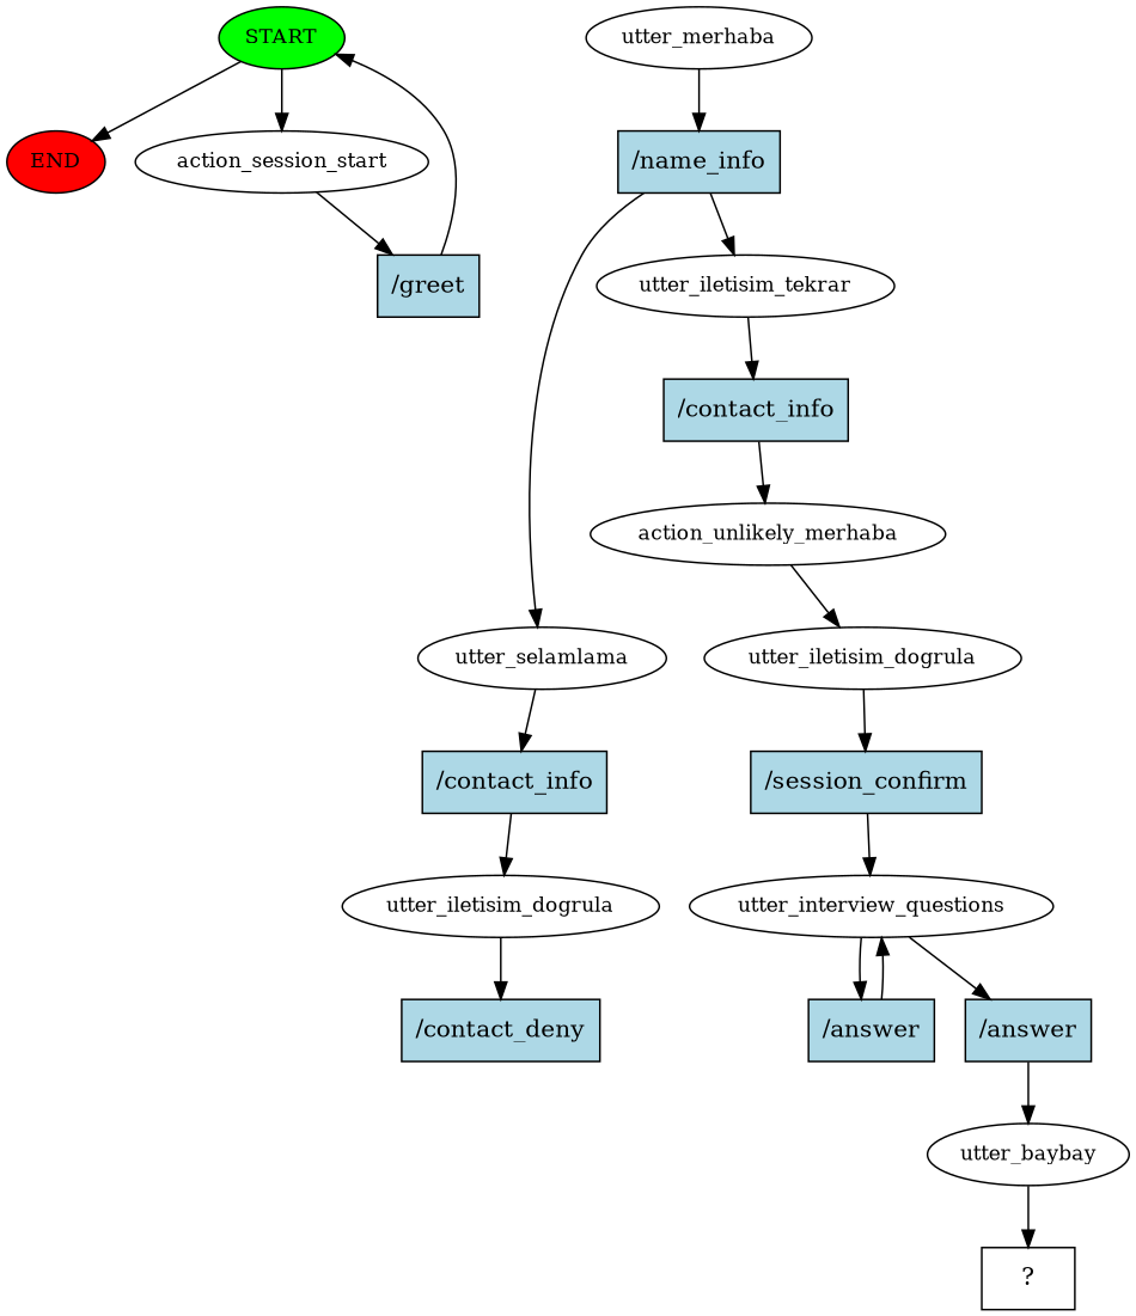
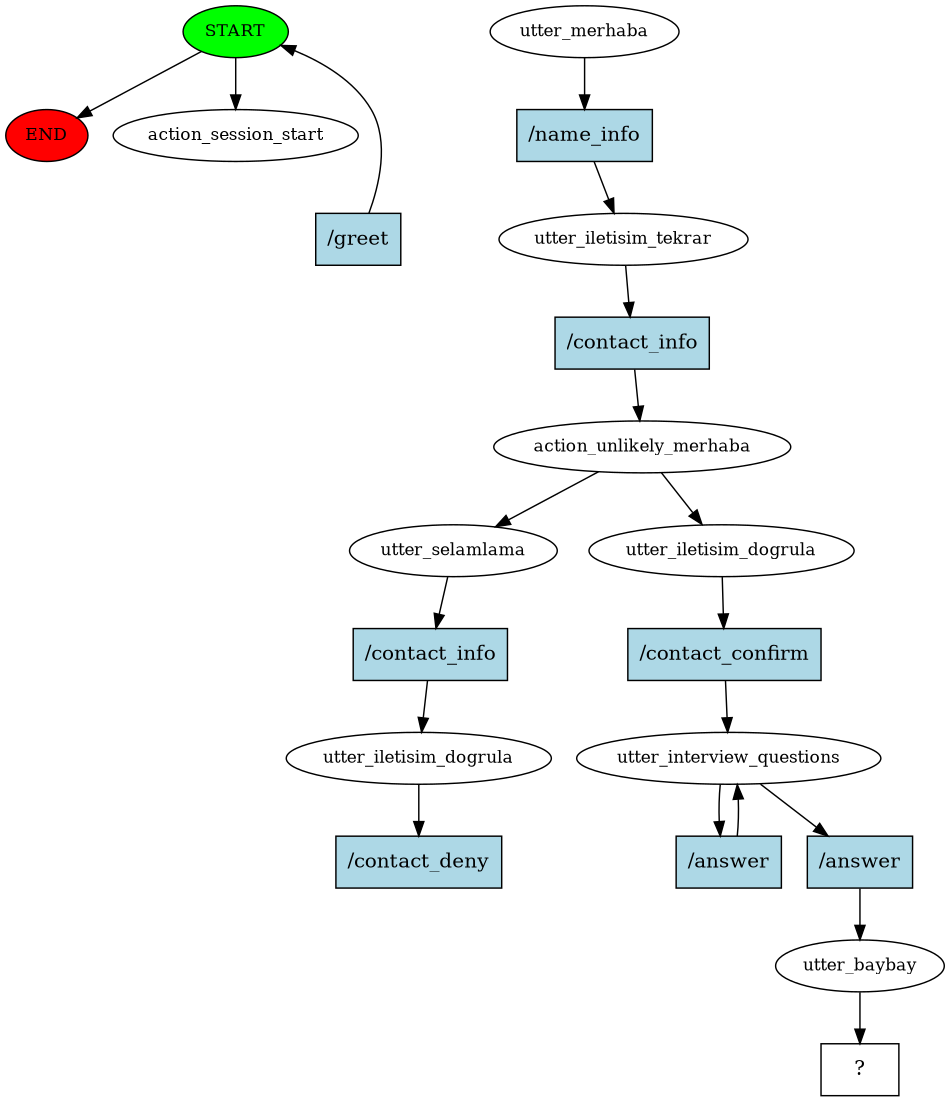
  digraph {
    node [fontsize=12]
    n1 [fillcolor=green label=START style=filled]
    n2 [fillcolor=red label=END style=filled]
    n3 [label=action_session_start]
    n4 [fillcolor=lightblue label="/greet" shape=rect style=filled fontsize=""]
    n5 [label=utter_merhaba]
    n6 [fillcolor=lightblue label="/name_info" shape=rect style=filled fontsize=""]
    n7 [label=utter_selamlama]
    n8 [label=utter_iletisim_tekrar]
    n9 [fillcolor=lightblue label="/contact_info" shape=rect style=filled fontsize=""]
    n10 [label=utter_iletisim_dogrula]
    n11 [fillcolor=lightblue label="/contact_deny" shape=rect style=filled fontsize=""]
    n12 [fillcolor=lightblue label="/contact_info" shape=rect style=filled fontsize=""]
    n13 [label=action_unlikely_merhaba]
    n14 [label=utter_iletisim_dogrula]
-   n15 [fillcolor=lightblue label="/session_confirm" shape=rect style=filled fontsize=""]
+   n15 [fillcolor=lightblue label="/contact_confirm" shape=rect style=filled fontsize=""]
    n16 [label=utter_interview_questions]
    n17 [fillcolor=lightblue label="/answer" shape=rect style=filled fontsize=""]
    n18 [fillcolor=lightblue label="/answer" shape=rect style=filled fontsize=""]
    n19 [label=utter_baybay]
    n20 [label="  ?  " shape=rect fontsize=""]
    n1 -> n2
    n1 -> n3
-   n3 -> n4
    n4 -> n1
    n5 -> n6
-   n6 -> n7
+   n13 -> n7
    n6 -> n8
    n7 -> n9
    n8 -> n12
    n9 -> n10
    n10 -> n11
    n12 -> n13
    n13 -> n14
    n14 -> n15
    n15 -> n16
    n16 -> n17
    n16 -> n18
    n17 -> n16
    n18 -> n19
    n19 -> n20
  }
